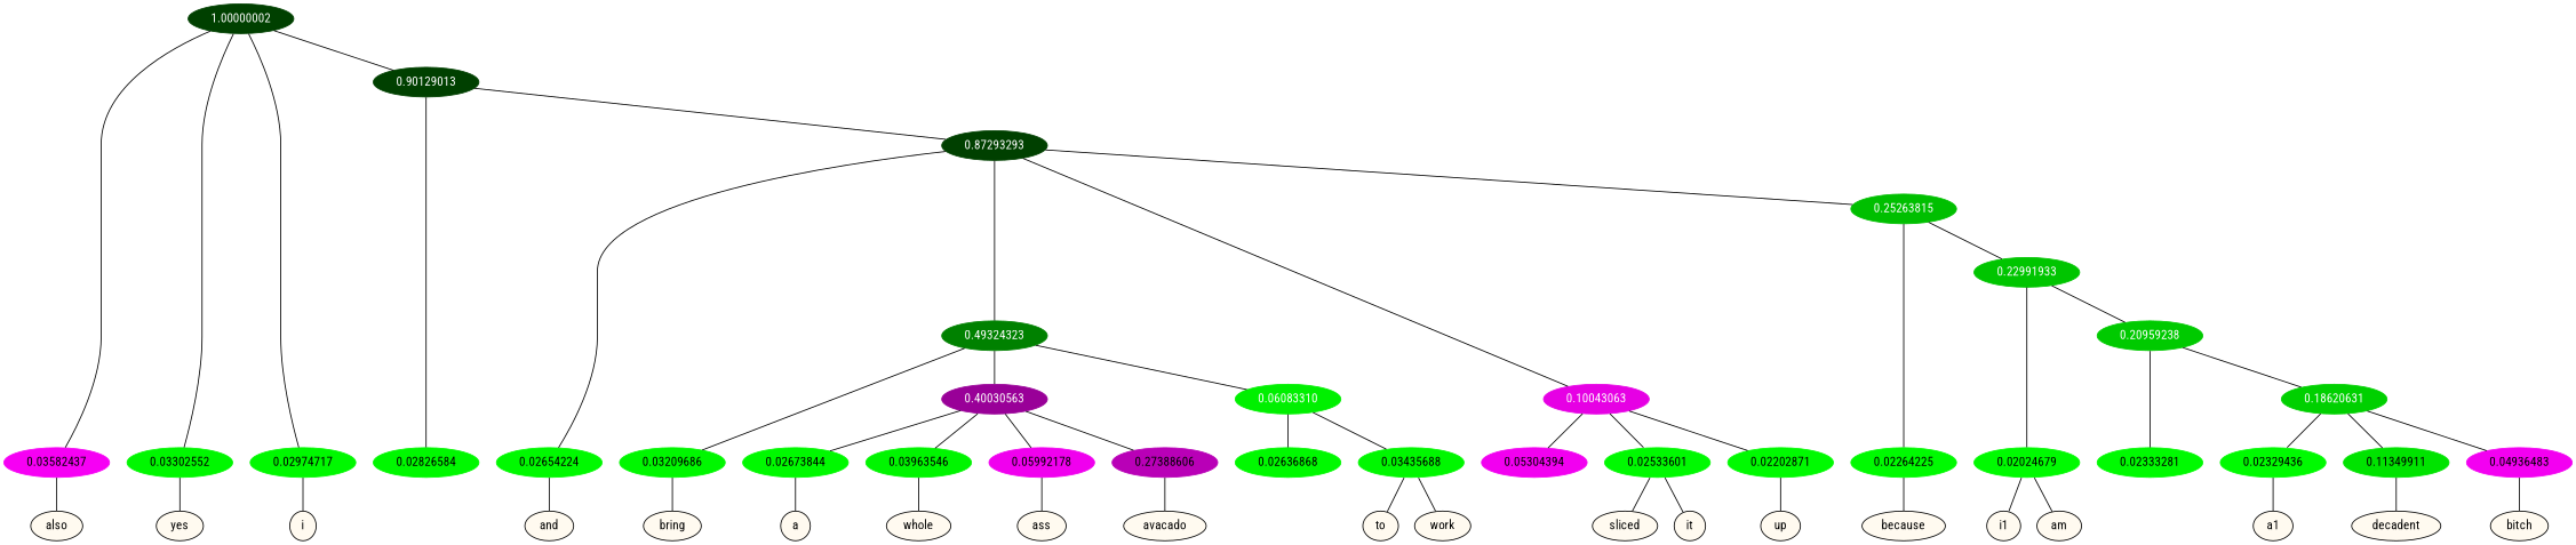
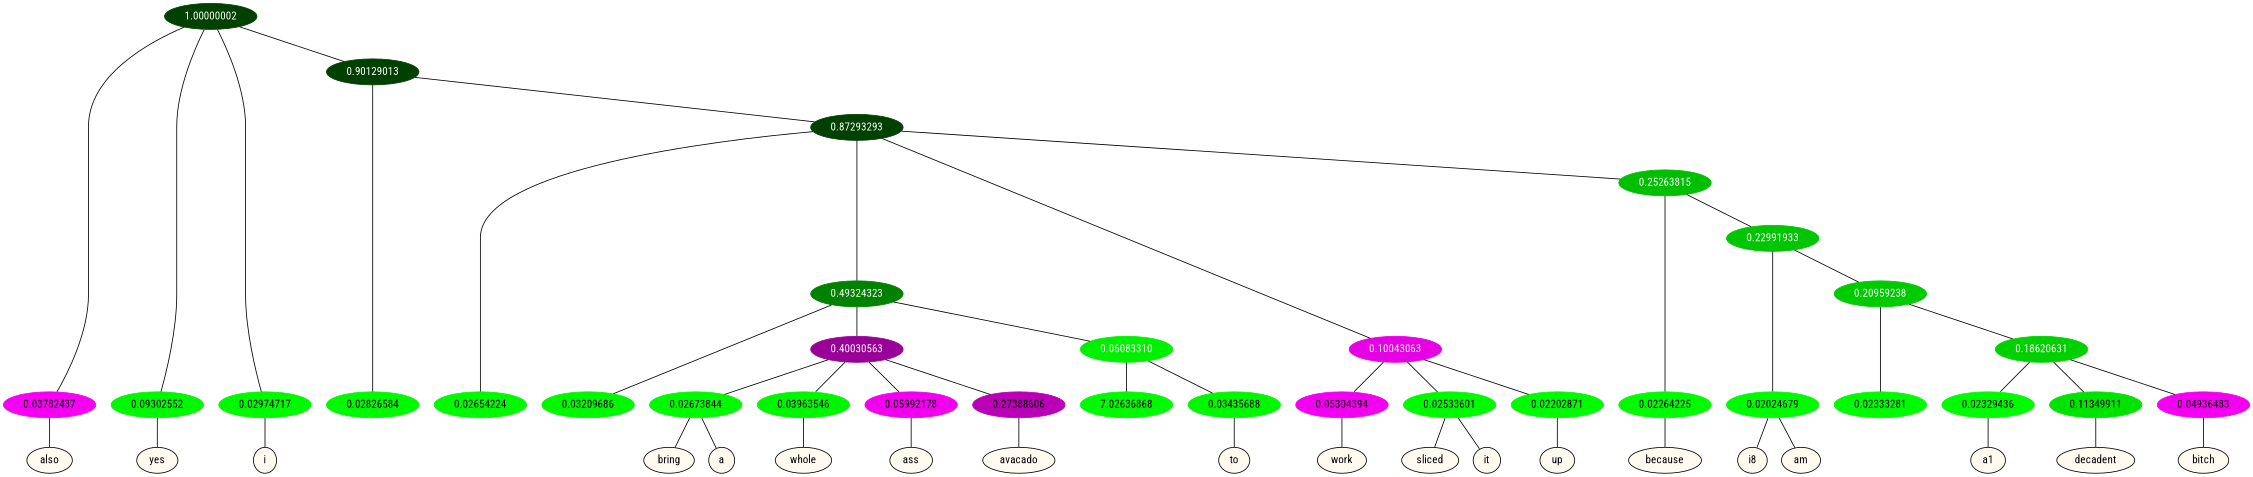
  graph {
    fontname="Roboto Condensed"
    node [color=black fontname="Roboto Condensed" format=png nodesep=0.001 ordering=out overlap_scaling=0.01 ranksep=0.001 style=filled fontcolor=black]
    edge [fontname="Roboto Condensed"]
    n1 [fillcolor=floralwhite height=0.15 label=also style="filled,solid" width=0.15 fontcolor=""]
    n2 [fillcolor=floralwhite height=0.15 label=yes style="filled,solid" width=0.15 fontcolor=""]
    n3 [fillcolor=floralwhite height=0.15 label=i style="filled,solid" width=0.15 fontcolor=""]
    n4 [fillcolor=floralwhite height=0.15 label=bring style="filled,solid" width=0.15 fontcolor=""]
    n5 [fillcolor=floralwhite height=0.15 label=a style="filled,solid" width=0.15 fontcolor=""]
    n6 [fillcolor=floralwhite height=0.15 label=whole style="filled,solid" width=0.15 fontcolor=""]
    n7 [fillcolor=floralwhite height=0.15 label=ass style="filled,solid" width=0.15 fontcolor=""]
    n8 [fillcolor=floralwhite height=0.15 label=avacado style="filled,solid" width=0.15 fontcolor=""]
    n9 [fillcolor=floralwhite height=0.15 label=to style="filled,solid" width=0.15 fontcolor=""]
    n10 [fillcolor=floralwhite height=0.15 label=work style="filled,solid" width=0.15 fontcolor=""]
-   n11 [fillcolor=floralwhite height=0.15 label=and style="filled,solid" width=0.15 fontcolor=""]
    n12 [fillcolor=floralwhite height=0.15 label=sliced style="filled,solid" width=0.15 fontcolor=""]
    n13 [fillcolor=floralwhite height=0.15 label=it style="filled,solid" width=0.15 fontcolor=""]
    n14 [fillcolor=floralwhite height=0.15 label=up style="filled,solid" width=0.15 fontcolor=""]
    n15 [fillcolor=floralwhite height=0.15 label=because style="filled,solid" width=0.15 fontcolor=""]
-   n16 [fillcolor=floralwhite height=0.15 label=i1 style="filled,solid" width=0.15 fontcolor=""]
+   n16 [fillcolor=floralwhite height=0.15 label=i8 style="filled,solid" width=0.15 fontcolor=""]
    n17 [fillcolor=floralwhite height=0.15 label=am style="filled,solid" width=0.15 fontcolor=""]
    n18 [fillcolor=floralwhite height=0.15 label=a1 style="filled,solid" width=0.15 fontcolor=""]
    n19 [fillcolor=floralwhite height=0.15 label=decadent style="filled,solid" width=0.15 fontcolor=""]
    n20 [fillcolor=floralwhite height=0.15 label=bitch style="filled,solid" width=0.15 fontcolor=""]
-   n21 [color="0.835 1.000 0.964" height=0.15 label=0.03582437 width=0.15]
-   n22 [color="0.334 1.000 0.967" height=0.15 label=0.03302552 width=0.15]
+   n21 [color="0.835 1.000 0.964" height=0.15 label=0.03782437 width=0.15]
+   n22 [color="0.334 1.000 0.967" height=0.15 label=0.09302552 width=0.15]
    n23 [color="0.334 1.000 0.970" height=0.15 label=0.02974717 width=0.15]
    n24 [color="0.334 1.000 0.972" height=0.15 label=0.02826584 width=0.15]
    n25 [color="0.334 1.000 0.968" height=0.15 label=0.03209686 width=0.15]
    n26 [color="0.334 1.000 0.973" height=0.15 label=0.02673844 width=0.15]
    n27 [color="0.334 1.000 0.960" height=0.15 label=0.03963546 width=0.15]
    n28 [color="0.835 1.000 0.940" height=0.15 label=0.05992178 width=0.15]
    n29 [color="0.835 1.000 0.726" height=0.15 label=0.27388606 width=0.15]
-   n30 [color="0.334 1.000 0.974" height=0.15 label=0.02636868 width=0.15]
+   n30 [color="0.334 1.000 0.974" height=0.15 label=7.02636868 width=0.15]
    n31 [color="0.334 1.000 0.966" height=0.15 label=0.03435688 width=0.15]
    n32 [color="0.334 1.000 0.973" height=0.15 label=0.02654224 width=0.15]
    n33 [color="0.835 1.000 0.947" height=0.15 label=0.05304394 width=0.15]
    n34 [color="0.334 1.000 0.975" height=0.15 label=0.02533601 width=0.15]
    n35 [color="0.334 1.000 0.978" height=0.15 label=0.02202871 width=0.15]
    n36 [color="0.334 1.000 0.977" height=0.15 label=0.02264225 width=0.15]
    n37 [color="0.334 1.000 0.980" height=0.15 label=0.02024679 width=0.15]
    n38 [color="0.334 1.000 0.977" height=0.15 label=0.02333281 width=0.15]
    n39 [color="0.334 1.000 0.977" height=0.15 label=0.02329436 width=0.15]
    n40 [color="0.334 1.000 0.887" height=0.15 label=0.11349911 width=0.15]
    n41 [color="0.835 1.000 0.951" height=0.15 label=0.04936483 width=0.15]
    n42 [color="0.334 1.000 0.250" fontcolor=grey99 height=0.15 label=1.00000002 width=0.15]
    n43 [color="0.334 1.000 0.250" fontcolor=grey99 height=0.15 label=0.90129013 width=0.15]
    n44 [color="0.334 1.000 0.250" fontcolor=grey99 height=0.15 label=0.87293293 width=0.15]
    n45 [color="0.334 1.000 0.507" fontcolor=grey99 height=0.15 label=0.49324323 width=0.15]
    n46 [color="0.835 1.000 0.900" fontcolor=grey99 height=0.15 label=0.10043063 width=0.15]
    n47 [color="0.334 1.000 0.747" fontcolor=grey99 height=0.15 label=0.25263815 width=0.15]
    n48 [color="0.835 1.000 0.600" fontcolor=grey99 height=0.15 label=0.40030563 width=0.15]
    n49 [color="0.334 1.000 0.939" fontcolor=grey99 height=0.15 label=0.06083310 width=0.15]
    n50 [color="0.334 1.000 0.770" fontcolor=grey99 height=0.15 label=0.22991933 width=0.15]
    n51 [color="0.334 1.000 0.790" fontcolor=grey99 height=0.15 label=0.20959238 width=0.15]
    n52 [color="0.334 1.000 0.814" fontcolor=grey99 height=0.15 label=0.18620631 width=0.15]
    subgraph sub_1 {
      rank=same
      n1
      n2
      n3
      n4
      n5
      n6
      n7
      n8
      n9
      n10
-     n11
      n12
      n13
      n14
      n15
      n16
      n17
      n18
      n19
      n20
    }
    subgraph sub_2 {
      rank=same
      n21
      n22
      n23
      n24
      n25
      n26
      n27
      n28
      n29
      n30
      n31
      n32
      n33
      n34
      n35
      n36
      n37
      n38
      n39
      n40
      n41
    }
    n21 -- n1
    n22 -- n2
    n23 -- n3
-   n25 -- n4
+   n26 -- n4
    n26 -- n5
    n27 -- n6
    n28 -- n7
    n29 -- n8
    n31 -- n9
-   n31 -- n10
-   n32 -- n11
+   n33 -- n10
    n34 -- n12
    n34 -- n13
    n35 -- n14
    n36 -- n15
    n37 -- n16
    n37 -- n17
    n39 -- n18
    n40 -- n19
    n41 -- n20
    n42 -- n21
    n42 -- n22
    n42 -- n23
    n42 -- n43
    n43 -- n24
    n43 -- n44
    n44 -- n32
    n44 -- n45
    n44 -- n46
    n44 -- n47
    n45 -- n25
    n45 -- n48
    n45 -- n49
    n46 -- n33
    n46 -- n34
    n46 -- n35
    n47 -- n36
    n47 -- n50
    n48 -- n26
    n48 -- n27
    n48 -- n28
    n48 -- n29
    n49 -- n30
    n49 -- n31
    n50 -- n37
    n50 -- n51
    n51 -- n38
    n51 -- n52
    n52 -- n39
    n52 -- n40
    n52 -- n41
  }
